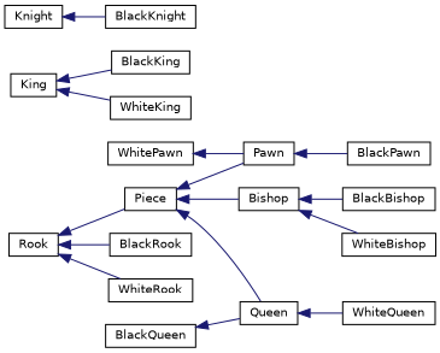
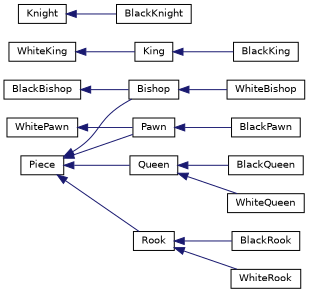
  digraph {
    rankdir=LR
    node [color=black fontname=Helvetica fontsize=10 shape=record]
    edge [color=midnightblue dir=back fontname=Helvetica fontsize=10 labelfontname=Helvetica labelfontsize=10 style=solid]
    n1 [height=0.2 label=Piece width=0.4]
    n2 [height=0.2 label=Bishop width=0.4]
    n3 [height=0.2 label=Pawn width=0.4]
    n4 [height=0.2 label=Queen width=0.4]
    n5 [height=0.2 label=Rook width=0.4]
    n6 [height=0.2 label=BlackBishop width=0.4]
    n7 [height=0.2 label=WhiteBishop width=0.4]
    n8 [height=0.2 label=King width=0.4]
    n9 [height=0.2 label=BlackKing width=0.4]
    n10 [height=0.2 label=WhiteKing width=0.4]
    n11 [height=0.2 label=Knight width=0.4]
    n12 [height=0.2 label=BlackKnight width=0.4]
    n13 [height=0.2 label=BlackPawn width=0.4]
    n14 [height=0.2 label=BlackQueen width=0.4]
    n15 [height=0.2 label=WhiteQueen width=0.4]
    n16 [height=0.2 label=BlackRook width=0.4]
    n17 [height=0.2 label=WhiteRook width=0.4]
    n18 [height=0.2 label=WhitePawn width=0.4]
    n1 -> n2
    n1 -> n3
    n1 -> n4
-   n5 -> n1
-   n2 -> n6
+   n1 -> n5
+   n6 -> n2
    n2 -> n7
    n3 -> n13
-   n14 -> n4
+   n4 -> n14
    n4 -> n15
    n5 -> n16
    n5 -> n17
    n8 -> n9
-   n8 -> n10
+   n10 -> n8
    n11 -> n12
    n18 -> n3
  }
